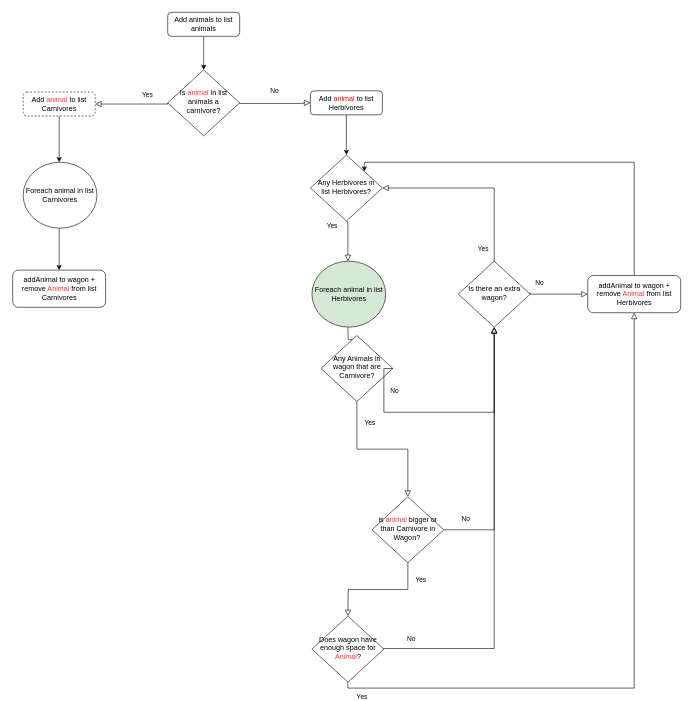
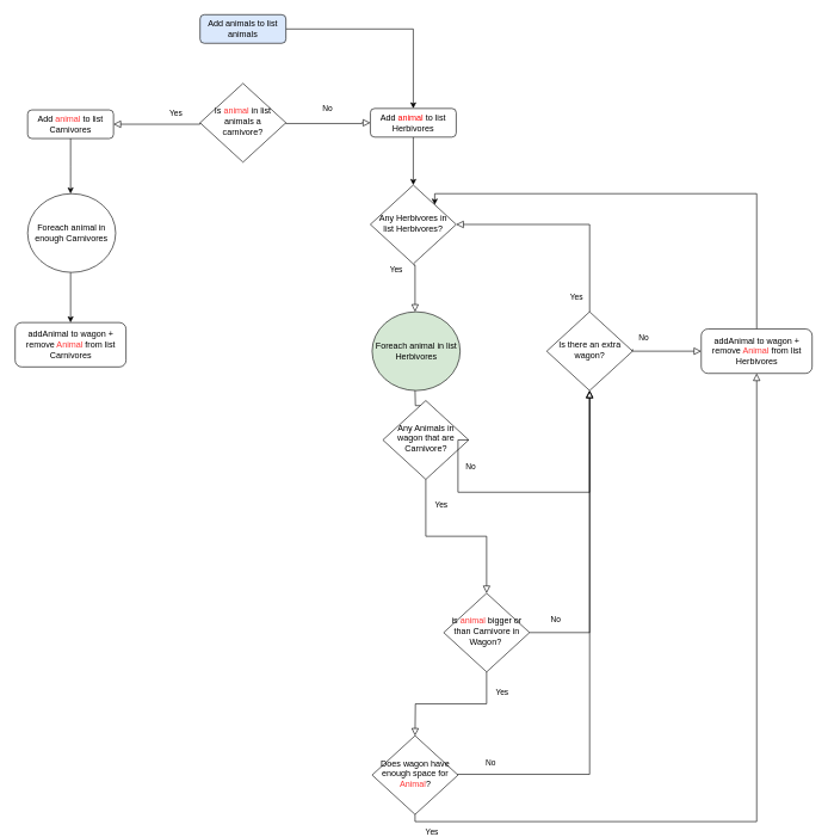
  <mxCell id="0" />
  <mxCell id="1" parent="0" />
  <mxCell id="2" value="Is &lt;font color=&quot;#ff3333&quot;&gt;animal &lt;/font&gt;in list animals a carnivore?" style="rhombus;whiteSpace=wrap;html=1;shadow=0;fontFamily=Helvetica;fontSize=12;align=center;strokeWidth=1;spacing=6;spacingTop=-4;" parent="1" vertex="1"><mxGeometry x="279" y="116" width="120" height="110" as="geometry" /></mxCell>
- <mxCell id="3" style="edgeStyle=orthogonalEdgeStyle;rounded=0;orthogonalLoop=1;jettySize=auto;html=1;fontColor=#000000;" edge="1" parent="1" source="4" target="2"><mxGeometry relative="1" as="geometry" /></mxCell>
- <mxCell id="4" value="Add animals to list animals" style="rounded=1;whiteSpace=wrap;html=1;fontSize=12;glass=0;strokeWidth=1;shadow=0;" parent="1" vertex="1"><mxGeometry x="279" y="20" width="120" height="40" as="geometry" /></mxCell>
+ <mxCell id="3" style="edgeStyle=orthogonalEdgeStyle;rounded=0;orthogonalLoop=1;jettySize=auto;html=1;fontColor=#000000;" edge="1" parent="1" source="4" target="10"><mxGeometry relative="1" as="geometry" /></mxCell>
+ <mxCell id="4" value="Add animals to list animals" style="rounded=1;whiteSpace=wrap;html=1;fontSize=12;glass=0;strokeWidth=1;shadow=0;fillColor=#dae8fc;" parent="1" vertex="1"><mxGeometry x="279" y="20" width="120" height="40" as="geometry" /></mxCell>
  <mxCell id="5" value="Yes" style="rounded=0;html=1;jettySize=auto;orthogonalLoop=1;fontSize=11;endArrow=block;endFill=0;endSize=8;strokeWidth=1;shadow=0;labelBackgroundColor=none;edgeStyle=orthogonalEdgeStyle;exitX=0;exitY=0.5;exitDx=0;exitDy=0;entryX=1;entryY=0.5;entryDx=0;entryDy=0;" parent="1" source="2" target="7" edge="1"><mxGeometry x="-0.431" y="-16" relative="1" as="geometry"><mxPoint x="-1" as="offset" /><mxPoint x="83" y="173" as="sourcePoint" /><mxPoint x="158" y="173" as="targetPoint" /><Array as="points"><mxPoint x="279" y="173" /></Array></mxGeometry></mxCell>
  <mxCell id="6" style="edgeStyle=orthogonalEdgeStyle;rounded=0;orthogonalLoop=1;jettySize=auto;html=1;entryX=0.5;entryY=0;entryDx=0;entryDy=0;" parent="1" source="7" edge="1"><mxGeometry relative="1" as="geometry"><mxPoint x="98" y="270" as="targetPoint" /></mxGeometry></mxCell>
- <mxCell id="7" value="Add &lt;font color=&quot;#ff3333&quot;&gt;animal &lt;/font&gt;to list Carnivores" style="rounded=1;whiteSpace=wrap;html=1;fontSize=12;glass=0;strokeWidth=1;shadow=0;dashed=1;" parent="1" vertex="1"><mxGeometry x="38" y="153" width="120" height="40" as="geometry" /></mxCell>
+ <mxCell id="7" value="Add &lt;font color=&quot;#ff3333&quot;&gt;animal &lt;/font&gt;to list Carnivores" style="rounded=1;whiteSpace=wrap;html=1;fontSize=12;glass=0;strokeWidth=1;shadow=0;" parent="1" vertex="1"><mxGeometry x="38" y="153" width="120" height="40" as="geometry" /></mxCell>
  <mxCell id="8" value="No" style="rounded=0;html=1;jettySize=auto;orthogonalLoop=1;fontSize=11;endArrow=block;endFill=0;endSize=8;strokeWidth=1;shadow=0;labelBackgroundColor=none;edgeStyle=orthogonalEdgeStyle;exitX=1;exitY=0.5;exitDx=0;exitDy=0;entryX=0;entryY=0.5;entryDx=0;entryDy=0;" parent="1" source="2" target="10" edge="1"><mxGeometry y="21" relative="1" as="geometry"><mxPoint x="-1" as="offset" /><mxPoint x="425" y="172.29" as="sourcePoint" /><mxPoint x="515" y="172.29" as="targetPoint" /><Array as="points"><mxPoint x="505" y="172" /></Array></mxGeometry></mxCell>
  <mxCell id="9" style="edgeStyle=orthogonalEdgeStyle;rounded=0;orthogonalLoop=1;jettySize=auto;html=1;fontColor=#000000;" edge="1" parent="1" source="10" target="25"><mxGeometry relative="1" as="geometry" /></mxCell>
  <mxCell id="10" value="Add &lt;font color=&quot;#ff0000&quot;&gt;animal &lt;/font&gt;to list Herbivores" style="rounded=1;whiteSpace=wrap;html=1;fontSize=12;glass=0;strokeWidth=1;shadow=0;" parent="1" vertex="1"><mxGeometry x="517" y="151" width="120" height="40" as="geometry" /></mxCell>
  <mxCell id="11" style="edgeStyle=orthogonalEdgeStyle;rounded=0;orthogonalLoop=1;jettySize=auto;html=1;entryX=0.5;entryY=0;entryDx=0;entryDy=0;" parent="1" edge="1"><mxGeometry relative="1" as="geometry"><mxPoint x="98" y="380" as="sourcePoint" /><mxPoint x="98" y="450" as="targetPoint" /></mxGeometry></mxCell>
  <mxCell id="12" style="edgeStyle=orthogonalEdgeStyle;rounded=0;orthogonalLoop=1;jettySize=auto;html=1;fontColor=#000000;" edge="1" parent="1" target="13"><mxGeometry relative="1" as="geometry"><mxPoint x="579.5" y="545" as="sourcePoint" /></mxGeometry></mxCell>
  <mxCell id="13" value="Any Animals in wagon that are Carnivore?" style="rhombus;whiteSpace=wrap;html=1;shadow=0;fontFamily=Helvetica;fontSize=12;align=center;strokeWidth=1;spacing=6;spacingTop=-4;" vertex="1" parent="1"><mxGeometry x="534.5" y="559" width="120" height="110" as="geometry" /></mxCell>
  <mxCell id="14" value="No" style="edgeStyle=orthogonalEdgeStyle;rounded=0;html=1;jettySize=auto;orthogonalLoop=1;fontSize=11;endArrow=block;endFill=0;endSize=8;strokeWidth=1;shadow=0;labelBackgroundColor=none;exitX=1;exitY=0.5;exitDx=0;exitDy=0;entryX=0.5;entryY=1;entryDx=0;entryDy=0;" edge="1" parent="1" source="13" target="22"><mxGeometry x="-0.751" y="17" relative="1" as="geometry"><mxPoint as="offset" /><mxPoint x="659.5" y="686" as="sourcePoint" /><mxPoint x="774.5" y="687" as="targetPoint" /><Array as="points"><mxPoint x="639.5" y="687" /><mxPoint x="823.5" y="687" /></Array></mxGeometry></mxCell>
  <mxCell id="15" value="Yes" style="rounded=0;html=1;jettySize=auto;orthogonalLoop=1;fontSize=11;endArrow=block;endFill=0;endSize=8;strokeWidth=1;shadow=0;labelBackgroundColor=none;edgeStyle=orthogonalEdgeStyle;exitX=0.5;exitY=1;exitDx=0;exitDy=0;" edge="1" parent="1" source="13" target="16"><mxGeometry x="-0.705" y="21" relative="1" as="geometry"><mxPoint as="offset" /><mxPoint x="593.5" y="774" as="sourcePoint" /><mxPoint x="579.5" y="827" as="targetPoint" /><Array as="points" /></mxGeometry></mxCell>
  <mxCell id="16" value="is &lt;font color=&quot;#ff3333&quot;&gt;animal &lt;/font&gt;bigger or than Carnivore in Wagon?&amp;nbsp;" style="rhombus;whiteSpace=wrap;html=1;shadow=0;fontFamily=Helvetica;fontSize=12;align=center;strokeWidth=1;spacing=6;spacingTop=-4;" vertex="1" parent="1"><mxGeometry x="619.5" y="828" width="120" height="110" as="geometry" /></mxCell>
  <mxCell id="17" value="No" style="edgeStyle=orthogonalEdgeStyle;rounded=0;html=1;jettySize=auto;orthogonalLoop=1;fontSize=11;endArrow=block;endFill=0;endSize=8;strokeWidth=1;shadow=0;labelBackgroundColor=none;exitX=1;exitY=0.5;exitDx=0;exitDy=0;entryX=0.5;entryY=1;entryDx=0;entryDy=0;" edge="1" parent="1" source="16" target="22"><mxGeometry x="-0.829" y="18" relative="1" as="geometry"><mxPoint as="offset" /><mxPoint x="664.5" y="881.5" as="sourcePoint" /><mxPoint x="774.5" y="885" as="targetPoint" /><Array as="points"><mxPoint x="823.5" y="883" /></Array></mxGeometry></mxCell>
  <mxCell id="18" value="Yes" style="rounded=0;html=1;jettySize=auto;orthogonalLoop=1;fontSize=11;endArrow=block;endFill=0;endSize=8;strokeWidth=1;shadow=0;labelBackgroundColor=none;edgeStyle=orthogonalEdgeStyle;exitX=0.5;exitY=1;exitDx=0;exitDy=0;entryX=0.5;entryY=0;entryDx=0;entryDy=0;" edge="1" parent="1" source="16"><mxGeometry x="-0.705" y="21" relative="1" as="geometry"><mxPoint as="offset" /><mxPoint x="579" y="942" as="sourcePoint" /><mxPoint x="579.5" y="1027" as="targetPoint" /><Array as="points" /></mxGeometry></mxCell>
  <mxCell id="19" value="Does wagon have enough space for &lt;font color=&quot;#ff3333&quot;&gt;Animal&lt;/font&gt;?" style="rhombus;whiteSpace=wrap;html=1;shadow=0;fontFamily=Helvetica;fontSize=12;align=center;strokeWidth=1;spacing=6;spacingTop=-4;" vertex="1" parent="1"><mxGeometry x="519.5" y="1027" width="120" height="110" as="geometry" /></mxCell>
  <mxCell id="20" value="No" style="edgeStyle=orthogonalEdgeStyle;rounded=0;html=1;jettySize=auto;orthogonalLoop=1;fontSize=11;endArrow=block;endFill=0;endSize=8;strokeWidth=1;shadow=0;labelBackgroundColor=none;entryX=0.5;entryY=1;entryDx=0;entryDy=0;" edge="1" parent="1" source="19" target="22"><mxGeometry x="-0.87" y="16" relative="1" as="geometry"><mxPoint as="offset" /><mxPoint x="639.5" y="1081" as="sourcePoint" /><mxPoint x="774.5" y="1083" as="targetPoint" /><Array as="points"><mxPoint x="823.5" y="1081" /></Array></mxGeometry></mxCell>
  <mxCell id="21" value="Yes" style="rounded=0;html=1;jettySize=auto;orthogonalLoop=1;fontSize=11;endArrow=block;endFill=0;endSize=8;strokeWidth=1;shadow=0;labelBackgroundColor=none;edgeStyle=orthogonalEdgeStyle;entryX=0.5;entryY=1;entryDx=0;entryDy=0;" edge="1" parent="1" source="19" target="27"><mxGeometry x="-0.94" y="-14" relative="1" as="geometry"><mxPoint as="offset" /><mxPoint x="579" y="1137" as="sourcePoint" /><mxPoint x="579.5" y="1206" as="targetPoint" /><Array as="points"><mxPoint x="580" y="1147" /><mxPoint x="1057" y="1147" /></Array></mxGeometry></mxCell>
  <mxCell id="22" value="Is there an extra wagon?" style="rhombus;whiteSpace=wrap;html=1;shadow=0;fontFamily=Helvetica;fontSize=12;align=center;strokeWidth=1;spacing=6;spacingTop=-4;" vertex="1" parent="1"><mxGeometry x="763.5" y="435" width="120" height="110" as="geometry" /></mxCell>
  <mxCell id="23" value="Yes" style="rounded=0;html=1;jettySize=auto;orthogonalLoop=1;fontSize=11;endArrow=block;endFill=0;endSize=8;strokeWidth=1;shadow=0;labelBackgroundColor=none;edgeStyle=orthogonalEdgeStyle;exitX=0.5;exitY=0;exitDx=0;exitDy=0;entryX=1;entryY=0.5;entryDx=0;entryDy=0;" edge="1" parent="1" source="22" target="25"><mxGeometry x="-0.864" y="20" relative="1" as="geometry"><mxPoint x="1" as="offset" /><mxPoint x="589.5" y="749" as="sourcePoint" /><mxPoint x="589.5" y="838" as="targetPoint" /><Array as="points" /></mxGeometry></mxCell>
  <mxCell id="24" value="No" style="edgeStyle=orthogonalEdgeStyle;rounded=0;html=1;jettySize=auto;orthogonalLoop=1;fontSize=11;endArrow=block;endFill=0;endSize=8;strokeWidth=1;shadow=0;labelBackgroundColor=none;exitX=1;exitY=0.5;exitDx=0;exitDy=0;" edge="1" parent="1" target="27"><mxGeometry x="-0.636" y="19" relative="1" as="geometry"><mxPoint as="offset" /><mxPoint x="883.5" y="487" as="sourcePoint" /><mxPoint x="999.5" y="490" as="targetPoint" /><Array as="points"><mxPoint x="883.5" y="490" /></Array></mxGeometry></mxCell>
  <mxCell id="25" value="Any Herbivores in list Herbivores?" style="rhombus;whiteSpace=wrap;html=1;shadow=0;fontFamily=Helvetica;fontSize=12;align=center;strokeWidth=1;spacing=6;spacingTop=-4;" vertex="1" parent="1"><mxGeometry x="517" y="258" width="120" height="110" as="geometry" /></mxCell>
  <mxCell id="26" style="edgeStyle=orthogonalEdgeStyle;rounded=0;orthogonalLoop=1;jettySize=auto;html=1;entryX=1;entryY=0;entryDx=0;entryDy=0;fontColor=#FF3333;" edge="1" parent="1" source="27" target="25"><mxGeometry relative="1" as="geometry"><Array as="points"><mxPoint x="1057" y="270" /><mxPoint x="607" y="270" /></Array></mxGeometry></mxCell>
  <mxCell id="27" value="addAnimal to wagon + remove &lt;font color=&quot;#ff3333&quot;&gt;Animal &lt;/font&gt;from list Herbivores" style="rounded=1;whiteSpace=wrap;html=1;fontSize=12;glass=0;strokeWidth=1;shadow=0;" vertex="1" parent="1"><mxGeometry x="979.5" y="459" width="155" height="62" as="geometry" /></mxCell>
  <mxCell id="28" value="Yes" style="rounded=0;html=1;jettySize=auto;orthogonalLoop=1;fontSize=11;endArrow=block;endFill=0;endSize=8;strokeWidth=1;shadow=0;labelBackgroundColor=none;edgeStyle=orthogonalEdgeStyle;exitX=0;exitY=0.5;exitDx=0;exitDy=0;entryX=0.5;entryY=0;entryDx=0;entryDy=0;" edge="1" parent="1"><mxGeometry x="-0.942" y="-26" relative="1" as="geometry"><mxPoint x="-25" y="-19" as="offset" /><mxPoint x="578" y="368" as="sourcePoint" /><mxPoint x="579.5" y="435" as="targetPoint" /><Array as="points"><mxPoint x="578" y="370" /><mxPoint x="580" y="370" /></Array></mxGeometry></mxCell>
  <mxCell id="29" value="addAnimal to wagon + remove &lt;font color=&quot;#ff3333&quot;&gt;Animal &lt;/font&gt;from list Carnivores" style="rounded=1;whiteSpace=wrap;html=1;fontSize=12;glass=0;strokeWidth=1;shadow=0;" vertex="1" parent="1"><mxGeometry x="20.5" y="450" width="155" height="62" as="geometry" /></mxCell>
- <mxCell id="30" value="&lt;span style=&quot;&quot;&gt;Foreach animal in list Carnivores&lt;/span&gt;" style="ellipse;whiteSpace=wrap;html=1;fontColor=#000000;" vertex="1" parent="1"><mxGeometry x="38" y="270" width="123" height="110" as="geometry" /></mxCell>
+ <mxCell id="30" value="&lt;span style=&quot;&quot;&gt;Foreach animal in enough Carnivores&lt;/span&gt;" style="ellipse;whiteSpace=wrap;html=1;fontColor=#000000;" vertex="1" parent="1"><mxGeometry x="38" y="270" width="123" height="110" as="geometry" /></mxCell>
  <mxCell id="31" value="Foreach animal in list Herbivores" style="ellipse;whiteSpace=wrap;html=1;fontColor=#000000;fillColor=#d5e8d4;" vertex="1" parent="1"><mxGeometry x="519.5" y="435" width="123" height="110" as="geometry" /></mxCell>
